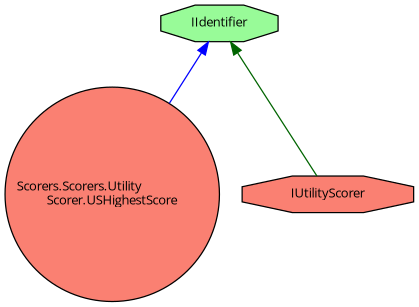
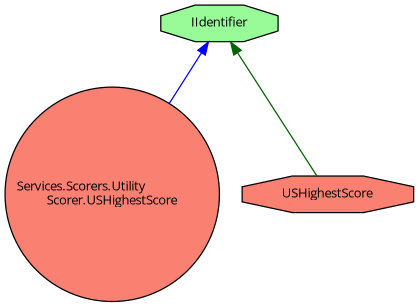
  digraph {
    fontname="Open Sans"
    node [color=black fillcolor=salmon fontname="Open Sans" fontsize=10 shape=octagon style=filled]
    edge [dir=back fontname="Open Sans" fontsize=10 labelfontname=Helvetica labelfontsize=10 style=solid]
-   n1 [fontcolor=black height=0.2 label="Scorers.Scorers.Utility\lScorer.USHighestScore" shape=circle width=0.4]
-   n2 [height=0.2 label=IUtilityScorer width=0.4]
+   n1 [fontcolor=black height=0.2 label="Services.Scorers.Utility\lScorer.USHighestScore" shape=circle width=0.4]
+   n2 [height=0.2 label=USHighestScore width=0.4]
    n3 [fillcolor=palegreen height=0.2 label=IIdentifier width=0.4]
    n3 -> n1 [color=blue]
    n3 -> n2 [color=darkgreen]
  }
